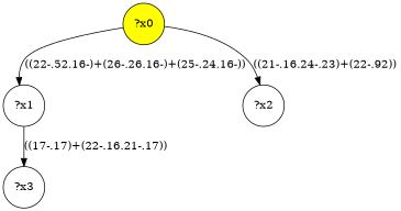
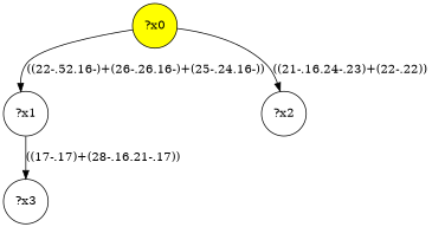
  digraph {
    node [shape=circle]
    n1 [fillcolor=yellow label="?x0" style="filled,"]
    n2 [label="?x1"]
    n3 [label="?x2"]
    n4 [label="?x3"]
    n1 -> n2 [label="((22-.52.16-)+(26-.26.16-)+(25-.24.16-))"]
-   n1 -> n3 [label="((21-.16.24-.23)+(22-.92))"]
-   n2 -> n4 [label="((17-.17)+(22-.16.21-.17))"]
+   n1 -> n3 [label="((21-.16.24-.23)+(22-.22))"]
+   n2 -> n4 [label="((17-.17)+(28-.16.21-.17))"]
  }
